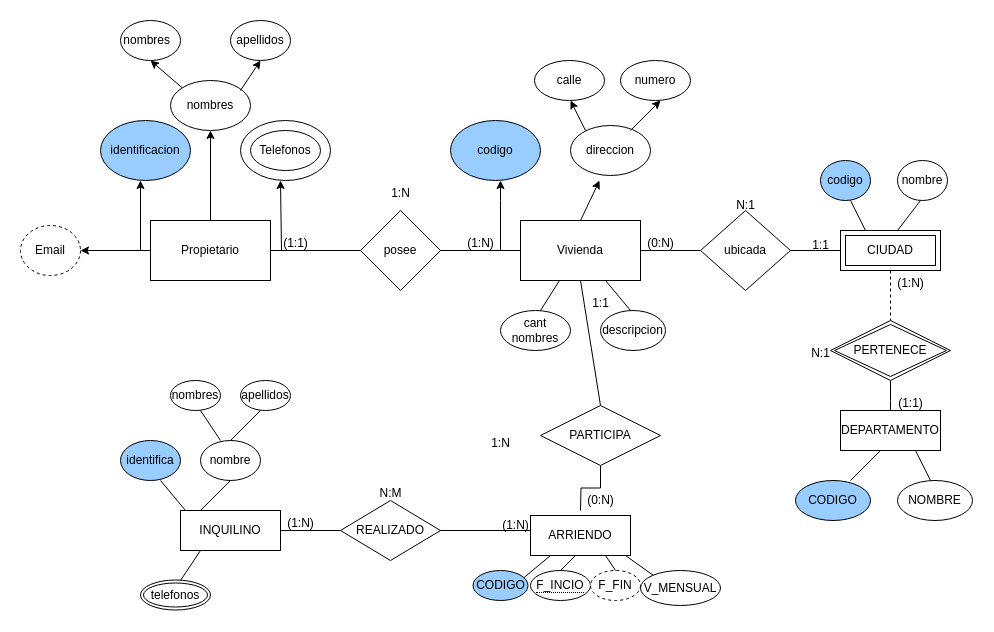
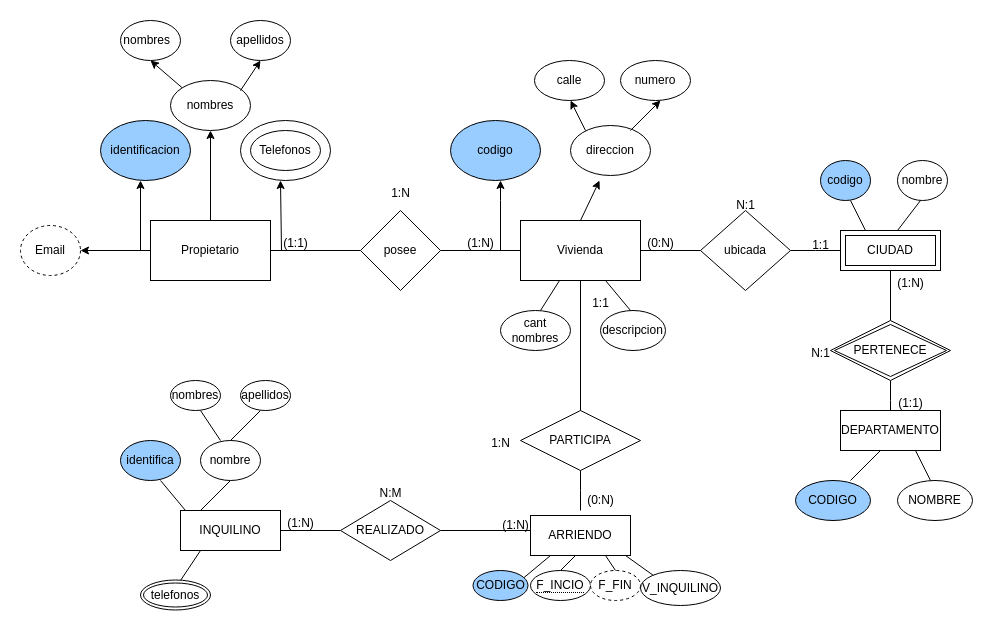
  <mxCell id="0" />
  <mxCell id="1" parent="0" />
  <mxCell id="2" value="" style="edgeStyle=orthogonalEdgeStyle;rounded=0;orthogonalLoop=1;jettySize=auto;html=1;" edge="1" parent="1"><mxGeometry relative="1" as="geometry"><mxPoint x="160.513" y="250" as="sourcePoint" /><mxPoint x="140" y="180" as="targetPoint" /><Array as="points"><mxPoint x="140" y="250" /></Array></mxGeometry></mxCell>
  <mxCell id="3" value="" style="edgeStyle=orthogonalEdgeStyle;rounded=0;orthogonalLoop=1;jettySize=auto;html=1;" edge="1" parent="1"><mxGeometry relative="1" as="geometry"><mxPoint x="259.487" y="250" as="sourcePoint" /><mxPoint x="280" y="180" as="targetPoint" /><Array as="points"><mxPoint x="281" y="250" /></Array></mxGeometry></mxCell>
  <mxCell id="4" value="identificacion" style="ellipse;whiteSpace=wrap;html=1;fillColor=#99CCFF;" vertex="1" parent="1"><mxGeometry x="100" y="120" width="90" height="60" as="geometry" /></mxCell>
  <mxCell id="5" value="" style="endArrow=classic;html=1;rounded=0;" edge="1" parent="1"><mxGeometry width="50" height="50" relative="1" as="geometry"><mxPoint x="210" y="220" as="sourcePoint" /><mxPoint x="210" y="130" as="targetPoint" /></mxGeometry></mxCell>
  <mxCell id="6" value="" style="ellipse;whiteSpace=wrap;html=1;" vertex="1" parent="1"><mxGeometry x="240" y="120" width="90" height="60" as="geometry" /></mxCell>
  <mxCell id="7" value="Propietario" style="rounded=0;whiteSpace=wrap;html=1;" vertex="1" parent="1"><mxGeometry x="150" y="220" width="120" height="60" as="geometry" /></mxCell>
  <mxCell id="8" value="nombres" style="ellipse;whiteSpace=wrap;html=1;" vertex="1" parent="1"><mxGeometry x="170" y="80" width="80" height="50" as="geometry" /></mxCell>
  <mxCell id="9" value="" style="endArrow=classic;html=1;rounded=0;exitX=0;exitY=0;exitDx=0;exitDy=0;" edge="1" parent="1" source="8"><mxGeometry width="50" height="50" relative="1" as="geometry"><mxPoint x="170" y="80" as="sourcePoint" /><mxPoint x="150" y="60" as="targetPoint" /></mxGeometry></mxCell>
  <mxCell id="10" value="nombres&lt;span style=&quot;white-space: pre;&quot;&gt;&#09;&lt;/span&gt;" style="ellipse;whiteSpace=wrap;html=1;" vertex="1" parent="1"><mxGeometry y="20" width="60" height="40" as="geometry" x="120" /></mxCell>
  <mxCell id="11" value="apellidos" style="ellipse;whiteSpace=wrap;html=1;" vertex="1" parent="1"><mxGeometry x="230" y="20" width="60" height="40" as="geometry" /></mxCell>
  <mxCell id="12" value="" style="endArrow=classic;html=1;rounded=0;entryX=0.5;entryY=1;entryDx=0;entryDy=0;" edge="1" parent="1" target="11"><mxGeometry width="50" height="50" relative="1" as="geometry"><mxPoint x="240" y="90" as="sourcePoint" /><mxPoint x="260" y="70" as="targetPoint" /></mxGeometry></mxCell>
  <mxCell id="13" value="Telefonos" style="ellipse;whiteSpace=wrap;html=1;" vertex="1" parent="1"><mxGeometry x="250" y="130" width="70" height="40" as="geometry" /></mxCell>
  <mxCell id="14" value="" style="endArrow=none;html=1;rounded=0;" edge="1" parent="1"><mxGeometry width="50" height="50" relative="1" as="geometry"><mxPoint x="270" y="250" as="sourcePoint" /><mxPoint x="360" y="250" as="targetPoint" /></mxGeometry></mxCell>
  <mxCell id="15" value="posee" style="rhombus;whiteSpace=wrap;html=1;" vertex="1" parent="1"><mxGeometry x="360" y="210" width="80" height="80" as="geometry" /></mxCell>
  <mxCell id="16" value="" style="endArrow=none;html=1;rounded=0;" edge="1" parent="1"><mxGeometry width="50" height="50" relative="1" as="geometry"><mxPoint x="440" y="250" as="sourcePoint" /><mxPoint x="520" y="250" as="targetPoint" /></mxGeometry></mxCell>
  <mxCell id="17" value="" style="edgeStyle=orthogonalEdgeStyle;rounded=0;orthogonalLoop=1;jettySize=auto;html=1;" edge="1" parent="1" source="19"><mxGeometry relative="1" as="geometry"><mxPoint x="500" y="180" as="targetPoint" /></mxGeometry></mxCell>
  <mxCell id="18" value="" style="edgeStyle=orthogonalEdgeStyle;rounded=0;orthogonalLoop=1;jettySize=auto;html=1;endArrow=none;endFill=0;" edge="1" parent="1" source="19"><mxGeometry relative="1" as="geometry"><mxPoint x="700" y="250" as="targetPoint" /></mxGeometry></mxCell>
  <mxCell id="19" value="Vivienda" style="rounded=0;whiteSpace=wrap;html=1;" vertex="1" parent="1"><mxGeometry x="520" y="220" width="120" height="60" as="geometry" /></mxCell>
  <mxCell id="20" value="codigo" style="ellipse;whiteSpace=wrap;html=1;fillColor=#99CCFF;" vertex="1" parent="1"><mxGeometry x="450" y="120" width="90" height="60" as="geometry" /></mxCell>
  <mxCell id="21" value="" style="endArrow=classic;html=1;rounded=0;entryX=0.363;entryY=1.1;entryDx=0;entryDy=0;entryPerimeter=0;" edge="1" parent="1" target="22"><mxGeometry width="50" height="50" relative="1" as="geometry"><mxPoint x="580" y="220" as="sourcePoint" /><mxPoint x="630" y="170" as="targetPoint" /></mxGeometry></mxCell>
  <mxCell id="22" value="direccion" style="ellipse;whiteSpace=wrap;html=1;" vertex="1" parent="1"><mxGeometry x="570" y="125" width="80" height="50" as="geometry" /></mxCell>
  <mxCell id="23" value="" style="endArrow=classic;html=1;rounded=0;" edge="1" parent="1"><mxGeometry width="50" height="50" relative="1" as="geometry"><mxPoint x="585" y="130" as="sourcePoint" /><mxPoint x="570" y="100" as="targetPoint" /></mxGeometry></mxCell>
  <mxCell id="24" value="calle" style="ellipse;whiteSpace=wrap;html=1;" vertex="1" parent="1"><mxGeometry x="534" y="60" width="70" height="40" as="geometry" /></mxCell>
  <mxCell id="25" value="" style="endArrow=classic;html=1;rounded=0;" edge="1" parent="1"><mxGeometry width="50" height="50" relative="1" as="geometry"><mxPoint x="630" y="130" as="sourcePoint" /><mxPoint x="660" y="100" as="targetPoint" /></mxGeometry></mxCell>
  <mxCell id="26" value="numero" style="ellipse;whiteSpace=wrap;html=1;" vertex="1" parent="1"><mxGeometry x="620" y="60" width="70" height="40" as="geometry" /></mxCell>
  <mxCell id="27" value="" style="endArrow=classic;html=1;rounded=0;" edge="1" parent="1"><mxGeometry width="50" height="50" relative="1" as="geometry"><mxPoint x="150" y="250" as="sourcePoint" /><mxPoint x="80" y="250" as="targetPoint" /></mxGeometry></mxCell>
  <mxCell id="28" value="1:N" style="text;html=1;align=center;verticalAlign=middle;resizable=0;points=[];autosize=1;strokeColor=none;fillColor=none;" vertex="1" parent="1"><mxGeometry x="380" y="178" width="40" height="30" as="geometry" /></mxCell>
  <mxCell id="29" value="(1:1)" style="text;html=1;align=center;verticalAlign=middle;resizable=0;points=[];autosize=1;strokeColor=none;fillColor=none;" vertex="1" parent="1"><mxGeometry x="270" y="228" width="50" height="30" as="geometry" /></mxCell>
  <mxCell id="30" value="(1:N)" style="text;html=1;align=center;verticalAlign=middle;resizable=0;points=[];autosize=1;strokeColor=none;fillColor=none;" vertex="1" parent="1"><mxGeometry x="455" y="228" width="50" height="30" as="geometry" /></mxCell>
  <mxCell id="31" value="Email" style="ellipse;whiteSpace=wrap;html=1;dashed=1;" vertex="1" parent="1"><mxGeometry x="20" y="225" width="60" height="50" as="geometry" /></mxCell>
  <mxCell id="32" value="" style="edgeStyle=orthogonalEdgeStyle;rounded=0;orthogonalLoop=1;jettySize=auto;html=1;endArrow=none;endFill=0;" edge="1" parent="1" source="33"><mxGeometry relative="1" as="geometry"><mxPoint x="840" y="250" as="targetPoint" /></mxGeometry></mxCell>
  <mxCell id="33" value="ubicada" style="rhombus;whiteSpace=wrap;html=1;" vertex="1" parent="1"><mxGeometry x="700" y="210" width="90" height="80" as="geometry" /></mxCell>
  <mxCell id="34" value="(0:N)" style="text;html=1;align=center;verticalAlign=middle;resizable=0;points=[];autosize=1;strokeColor=none;fillColor=none;" vertex="1" parent="1"><mxGeometry x="635" y="228" width="50" height="30" as="geometry" /></mxCell>
  <mxCell id="35" value="N:1" style="text;html=1;align=center;verticalAlign=middle;resizable=0;points=[];autosize=1;strokeColor=none;fillColor=none;" vertex="1" parent="1"><mxGeometry x="725" y="190" width="40" height="30" as="geometry" /></mxCell>
- <mxCell id="36" value="" style="edgeStyle=orthogonalEdgeStyle;rounded=0;orthogonalLoop=1;jettySize=auto;html=1;endArrow=none;endFill=0;dashed=1;" edge="1" parent="1" source="37" target="48"><mxGeometry relative="1" as="geometry" /></mxCell>
+ <mxCell id="36" value="" style="edgeStyle=orthogonalEdgeStyle;rounded=0;orthogonalLoop=1;jettySize=auto;html=1;endArrow=none;endFill=0;" edge="1" parent="1" source="37" target="48"><mxGeometry relative="1" as="geometry" /></mxCell>
  <mxCell id="37" value="CIUDAD&lt;br&gt;" style="shape=ext;margin=3;double=1;whiteSpace=wrap;html=1;align=center;" vertex="1" parent="1"><mxGeometry x="840" y="230" width="100" height="40" as="geometry" /></mxCell>
  <mxCell id="38" value="1:1" style="text;html=1;align=center;verticalAlign=middle;resizable=0;points=[];autosize=1;strokeColor=none;fillColor=none;" vertex="1" parent="1"><mxGeometry x="800" y="230" width="40" height="30" as="geometry" /></mxCell>
  <mxCell id="39" value="" style="endArrow=none;html=1;rounded=0;" edge="1" parent="1"><mxGeometry width="50" height="50" relative="1" as="geometry"><mxPoint x="865" y="230" as="sourcePoint" /><mxPoint x="850" y="200" as="targetPoint" /></mxGeometry></mxCell>
  <mxCell id="40" value="codigo" style="ellipse;whiteSpace=wrap;html=1;fillColor=#99CCFF;" vertex="1" parent="1"><mxGeometry x="820" y="160" width="50" height="40" as="geometry" /></mxCell>
  <mxCell id="41" value="" style="endArrow=none;html=1;rounded=0;" edge="1" parent="1"><mxGeometry width="50" height="50" relative="1" as="geometry"><mxPoint x="897" y="230" as="sourcePoint" /><mxPoint x="920" y="200" as="targetPoint" /></mxGeometry></mxCell>
  <mxCell id="42" value="nombre" style="ellipse;whiteSpace=wrap;html=1;" vertex="1" parent="1"><mxGeometry x="897" y="160" width="50" height="40" as="geometry" /></mxCell>
  <mxCell id="43" value="" style="endArrow=none;html=1;rounded=0;" edge="1" parent="1"><mxGeometry width="50" height="50" relative="1" as="geometry"><mxPoint x="540" y="310" as="sourcePoint" /><mxPoint x="559" y="280" as="targetPoint" /></mxGeometry></mxCell>
  <mxCell id="44" value="cant nombres" style="ellipse;whiteSpace=wrap;html=1;" vertex="1" parent="1"><mxGeometry x="500" y="310" width="70" height="40" as="geometry" /></mxCell>
  <mxCell id="45" value="" style="endArrow=none;html=1;rounded=0;" edge="1" parent="1"><mxGeometry width="50" height="50" relative="1" as="geometry"><mxPoint x="630" y="310" as="sourcePoint" /><mxPoint x="605" y="280" as="targetPoint" /></mxGeometry></mxCell>
  <mxCell id="46" value="descripcion" style="ellipse;whiteSpace=wrap;html=1;" vertex="1" parent="1"><mxGeometry x="600" y="310" width="65" height="40" as="geometry" /></mxCell>
  <mxCell id="47" value="" style="edgeStyle=orthogonalEdgeStyle;rounded=0;orthogonalLoop=1;jettySize=auto;html=1;endArrow=none;endFill=0;" edge="1" parent="1" source="48"><mxGeometry relative="1" as="geometry"><mxPoint x="890" y="410" as="targetPoint" /></mxGeometry></mxCell>
  <mxCell id="48" value="PERTENECE" style="shape=rhombus;double=1;perimeter=rhombusPerimeter;whiteSpace=wrap;html=1;align=center;" vertex="1" parent="1"><mxGeometry x="830" y="320" width="120" height="60" as="geometry" /></mxCell>
  <mxCell id="49" value="DEPARTAMENTO&lt;br&gt;" style="whiteSpace=wrap;html=1;align=center;" vertex="1" parent="1"><mxGeometry x="840" y="410" width="100" height="40" as="geometry" /></mxCell>
  <mxCell id="50" value="(1:N)" style="text;html=1;align=center;verticalAlign=middle;resizable=0;points=[];autosize=1;strokeColor=none;fillColor=none;" vertex="1" parent="1"><mxGeometry x="885" y="268" width="50" height="30" as="geometry" /></mxCell>
  <mxCell id="51" value="N:1" style="text;html=1;align=center;verticalAlign=middle;resizable=0;points=[];autosize=1;strokeColor=none;fillColor=none;" vertex="1" parent="1"><mxGeometry x="800" y="338" width="40" height="30" as="geometry" /></mxCell>
  <mxCell id="52" value="(1:1)" style="text;html=1;align=center;verticalAlign=middle;resizable=0;points=[];autosize=1;strokeColor=none;fillColor=none;" vertex="1" parent="1"><mxGeometry x="885" y="388" width="50" height="30" as="geometry" /></mxCell>
  <mxCell id="53" value="" style="endArrow=none;html=1;rounded=0;" edge="1" parent="1"><mxGeometry width="50" height="50" relative="1" as="geometry"><mxPoint x="850" y="480" as="sourcePoint" /><mxPoint x="880" y="450" as="targetPoint" /></mxGeometry></mxCell>
  <mxCell id="54" value="CODIGO" style="ellipse;whiteSpace=wrap;html=1;align=center;fillColor=#99CCFF;" vertex="1" parent="1"><mxGeometry x="795" y="480" width="75" height="40" as="geometry" /></mxCell>
  <mxCell id="55" value="" style="endArrow=none;html=1;rounded=0;" edge="1" parent="1"><mxGeometry width="50" height="50" relative="1" as="geometry"><mxPoint x="930" y="480" as="sourcePoint" /><mxPoint x="915" y="450" as="targetPoint" /></mxGeometry></mxCell>
  <mxCell id="56" value="NOMBRE" style="ellipse;whiteSpace=wrap;html=1;align=center;" vertex="1" parent="1"><mxGeometry x="897" y="480" width="75" height="40" as="geometry" /></mxCell>
  <mxCell id="57" value="" style="endArrow=none;html=1;rounded=0;exitX=0.5;exitY=0;exitDx=0;exitDy=0;" edge="1" parent="1" source="59"><mxGeometry width="50" height="50" relative="1" as="geometry"><mxPoint x="584" y="410" as="sourcePoint" /><mxPoint x="580" y="280" as="targetPoint" /></mxGeometry></mxCell>
  <mxCell id="58" value="" style="edgeStyle=orthogonalEdgeStyle;rounded=0;orthogonalLoop=1;jettySize=auto;html=1;endArrow=none;endFill=0;" edge="1" parent="1" source="59"><mxGeometry relative="1" as="geometry"><mxPoint x="580" y="510" as="targetPoint" /></mxGeometry></mxCell>
- <mxCell id="59" value="PARTICIPA" style="shape=rhombus;perimeter=rhombusPerimeter;whiteSpace=wrap;html=1;align=center;" vertex="1" parent="1"><mxGeometry x="540" y="405" width="120" height="60" as="geometry" /></mxCell>
+ <mxCell id="59" value="PARTICIPA" style="shape=rhombus;perimeter=rhombusPerimeter;whiteSpace=wrap;html=1;align=center;" vertex="1" parent="1"><mxGeometry x="520" y="410" width="120" height="60" as="geometry" /></mxCell>
  <mxCell id="60" value="1:1" style="text;html=1;align=center;verticalAlign=middle;resizable=0;points=[];autosize=1;strokeColor=none;fillColor=none;" vertex="1" parent="1"><mxGeometry x="580" y="288" width="40" height="30" as="geometry" /></mxCell>
  <mxCell id="61" value="1:N" style="text;html=1;align=center;verticalAlign=middle;resizable=0;points=[];autosize=1;strokeColor=none;fillColor=none;" vertex="1" parent="1"><mxGeometry x="480" y="428" width="40" height="30" as="geometry" /></mxCell>
  <mxCell id="62" value="(0:N)" style="text;html=1;align=center;verticalAlign=middle;resizable=0;points=[];autosize=1;strokeColor=none;fillColor=none;" vertex="1" parent="1"><mxGeometry x="575" y="485" width="50" height="30" as="geometry" /></mxCell>
  <mxCell id="63" value="ARRIENDO" style="whiteSpace=wrap;html=1;align=center;" vertex="1" parent="1"><mxGeometry x="530" y="515" width="100" height="40" as="geometry" /></mxCell>
  <mxCell id="64" value="" style="endArrow=none;html=1;rounded=0;" edge="1" parent="1"><mxGeometry width="50" height="50" relative="1" as="geometry"><mxPoint x="520" y="580" as="sourcePoint" /><mxPoint x="550" y="555" as="targetPoint" /></mxGeometry></mxCell>
  <mxCell id="65" value="CODIGO" style="ellipse;whiteSpace=wrap;html=1;align=center;fillColor=#99CCFF;" vertex="1" parent="1"><mxGeometry x="472.5" y="570" width="55" height="30" as="geometry" /></mxCell>
  <mxCell id="66" value="&lt;span style=&quot;border-bottom: 1px dotted&quot;&gt;F_INCIO&lt;/span&gt;" style="ellipse;whiteSpace=wrap;html=1;align=center;" vertex="1" parent="1"><mxGeometry x="530" y="570" width="60" height="30" as="geometry" /></mxCell>
  <mxCell id="67" value="F_FIN" style="ellipse;whiteSpace=wrap;html=1;align=center;dashed=1;" vertex="1" parent="1"><mxGeometry x="590" y="570" width="50" height="30" as="geometry" /></mxCell>
  <mxCell id="68" value="" style="endArrow=none;html=1;rounded=0;" edge="1" parent="1"><mxGeometry width="50" height="50" relative="1" as="geometry"><mxPoint x="560" y="570" as="sourcePoint" /><mxPoint x="575" y="555" as="targetPoint" /></mxGeometry></mxCell>
  <mxCell id="69" value="" style="endArrow=none;html=1;rounded=0;exitX=0.5;exitY=0;exitDx=0;exitDy=0;" edge="1" parent="1" source="67"><mxGeometry width="50" height="50" relative="1" as="geometry"><mxPoint x="555" y="605" as="sourcePoint" /><mxPoint x="605" y="555" as="targetPoint" /></mxGeometry></mxCell>
  <mxCell id="70" value="" style="endArrow=none;html=1;rounded=0;" edge="1" parent="1"><mxGeometry width="50" height="50" relative="1" as="geometry"><mxPoint x="625" y="555" as="sourcePoint" /><mxPoint x="660" y="580" as="targetPoint" /></mxGeometry></mxCell>
- <mxCell id="71" value="V_MENSUAL" style="ellipse;whiteSpace=wrap;html=1;align=center;" vertex="1" parent="1"><mxGeometry x="640" y="570" width="80" height="35" as="geometry" /></mxCell>
+ <mxCell id="71" value="V_INQUILINO" style="ellipse;whiteSpace=wrap;html=1;align=center;" vertex="1" parent="1"><mxGeometry x="640" y="570" width="80" height="35" as="geometry" /></mxCell>
  <mxCell id="72" value="" style="endArrow=none;html=1;rounded=0;" edge="1" parent="1"><mxGeometry width="50" height="50" relative="1" as="geometry"><mxPoint x="440" y="530" as="sourcePoint" /><mxPoint x="530" y="530" as="targetPoint" /></mxGeometry></mxCell>
  <mxCell id="73" value="" style="edgeStyle=orthogonalEdgeStyle;rounded=0;orthogonalLoop=1;jettySize=auto;html=1;endArrow=none;endFill=0;" edge="1" parent="1" source="74"><mxGeometry relative="1" as="geometry"><mxPoint x="280" y="530" as="targetPoint" /></mxGeometry></mxCell>
  <mxCell id="74" value="REALIZADO" style="shape=rhombus;perimeter=rhombusPerimeter;whiteSpace=wrap;html=1;align=center;" vertex="1" parent="1"><mxGeometry x="340" y="500" width="100" height="60" as="geometry" /></mxCell>
  <mxCell id="75" value="INQUILINO&lt;br&gt;" style="whiteSpace=wrap;html=1;align=center;" vertex="1" parent="1"><mxGeometry x="180" y="510" width="100" height="40" as="geometry" /></mxCell>
  <mxCell id="76" value="(1:N)" style="text;html=1;align=center;verticalAlign=middle;resizable=0;points=[];autosize=1;strokeColor=none;fillColor=none;" vertex="1" parent="1"><mxGeometry x="490" y="510" width="50" height="30" as="geometry" /></mxCell>
  <mxCell id="77" value="(1:N)" style="text;html=1;align=center;verticalAlign=middle;resizable=0;points=[];autosize=1;strokeColor=none;fillColor=none;" vertex="1" parent="1"><mxGeometry x="275" y="508" width="50" height="30" as="geometry" /></mxCell>
  <mxCell id="78" value="N:M" style="text;html=1;align=center;verticalAlign=middle;resizable=0;points=[];autosize=1;strokeColor=none;fillColor=none;" vertex="1" parent="1"><mxGeometry x="365" y="478" width="50" height="30" as="geometry" /></mxCell>
  <mxCell id="79" value="" style="endArrow=none;html=1;rounded=0;" edge="1" parent="1"><mxGeometry width="50" height="50" relative="1" as="geometry"><mxPoint x="185" y="510" as="sourcePoint" /><mxPoint x="160" y="480" as="targetPoint" /></mxGeometry></mxCell>
  <mxCell id="80" value="identifica" style="ellipse;whiteSpace=wrap;html=1;align=center;fillColor=#99CCFF;" vertex="1" parent="1"><mxGeometry y="440" width="60" height="40" as="geometry" x="120" /></mxCell>
  <mxCell id="81" value="" style="endArrow=none;html=1;rounded=0;" edge="1" parent="1"><mxGeometry width="50" height="50" relative="1" as="geometry"><mxPoint x="200" y="510" as="sourcePoint" /><mxPoint x="230" y="480" as="targetPoint" /></mxGeometry></mxCell>
  <mxCell id="82" value="nombre&lt;br&gt;" style="ellipse;whiteSpace=wrap;html=1;align=center;" vertex="1" parent="1"><mxGeometry x="200" y="440" width="60" height="40" as="geometry" /></mxCell>
  <mxCell id="83" value="" style="endArrow=none;html=1;rounded=0;" edge="1" parent="1"><mxGeometry width="50" height="50" relative="1" as="geometry"><mxPoint x="220" y="440" as="sourcePoint" /><mxPoint x="200" y="410" as="targetPoint" /></mxGeometry></mxCell>
  <mxCell id="84" value="nombres" style="ellipse;whiteSpace=wrap;html=1;align=center;" vertex="1" parent="1"><mxGeometry x="170" y="380" width="50" height="30" as="geometry" /></mxCell>
  <mxCell id="85" value="" style="endArrow=none;html=1;rounded=0;" edge="1" parent="1"><mxGeometry width="50" height="50" relative="1" as="geometry"><mxPoint x="230" y="440" as="sourcePoint" /><mxPoint x="260" y="410" as="targetPoint" /></mxGeometry></mxCell>
  <mxCell id="86" value="apellidos&lt;br&gt;" style="ellipse;whiteSpace=wrap;html=1;align=center;" vertex="1" parent="1"><mxGeometry x="240" y="380" width="50" height="30" as="geometry" /></mxCell>
  <mxCell id="87" value="" style="endArrow=none;html=1;rounded=0;" edge="1" parent="1"><mxGeometry width="50" height="50" relative="1" as="geometry"><mxPoint x="180" y="580" as="sourcePoint" /><mxPoint x="200" y="550" as="targetPoint" /></mxGeometry></mxCell>
  <mxCell id="88" value="telefonos&lt;br&gt;" style="ellipse;shape=doubleEllipse;margin=3;whiteSpace=wrap;html=1;align=center;" vertex="1" parent="1"><mxGeometry x="140" y="579.5" width="70" height="30" as="geometry" /></mxCell>
